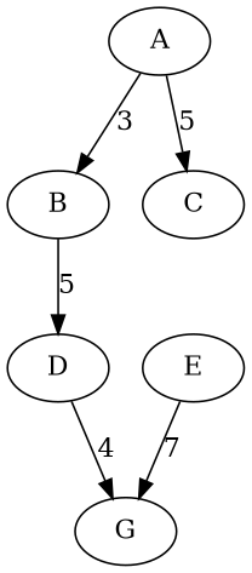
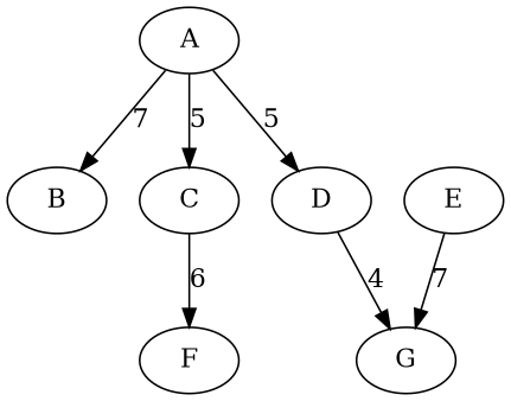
  digraph {
    A
    B
    C
    D
+   F
    G
    E
-   A -> B [label=3]
+   A -> B [label=7]
    A -> C [label=5]
-   B -> D [label=5]
+   A -> D [label=5]
+   C -> F [label=6]
    D -> G [label=4]
    E -> G [label=7]
  }
